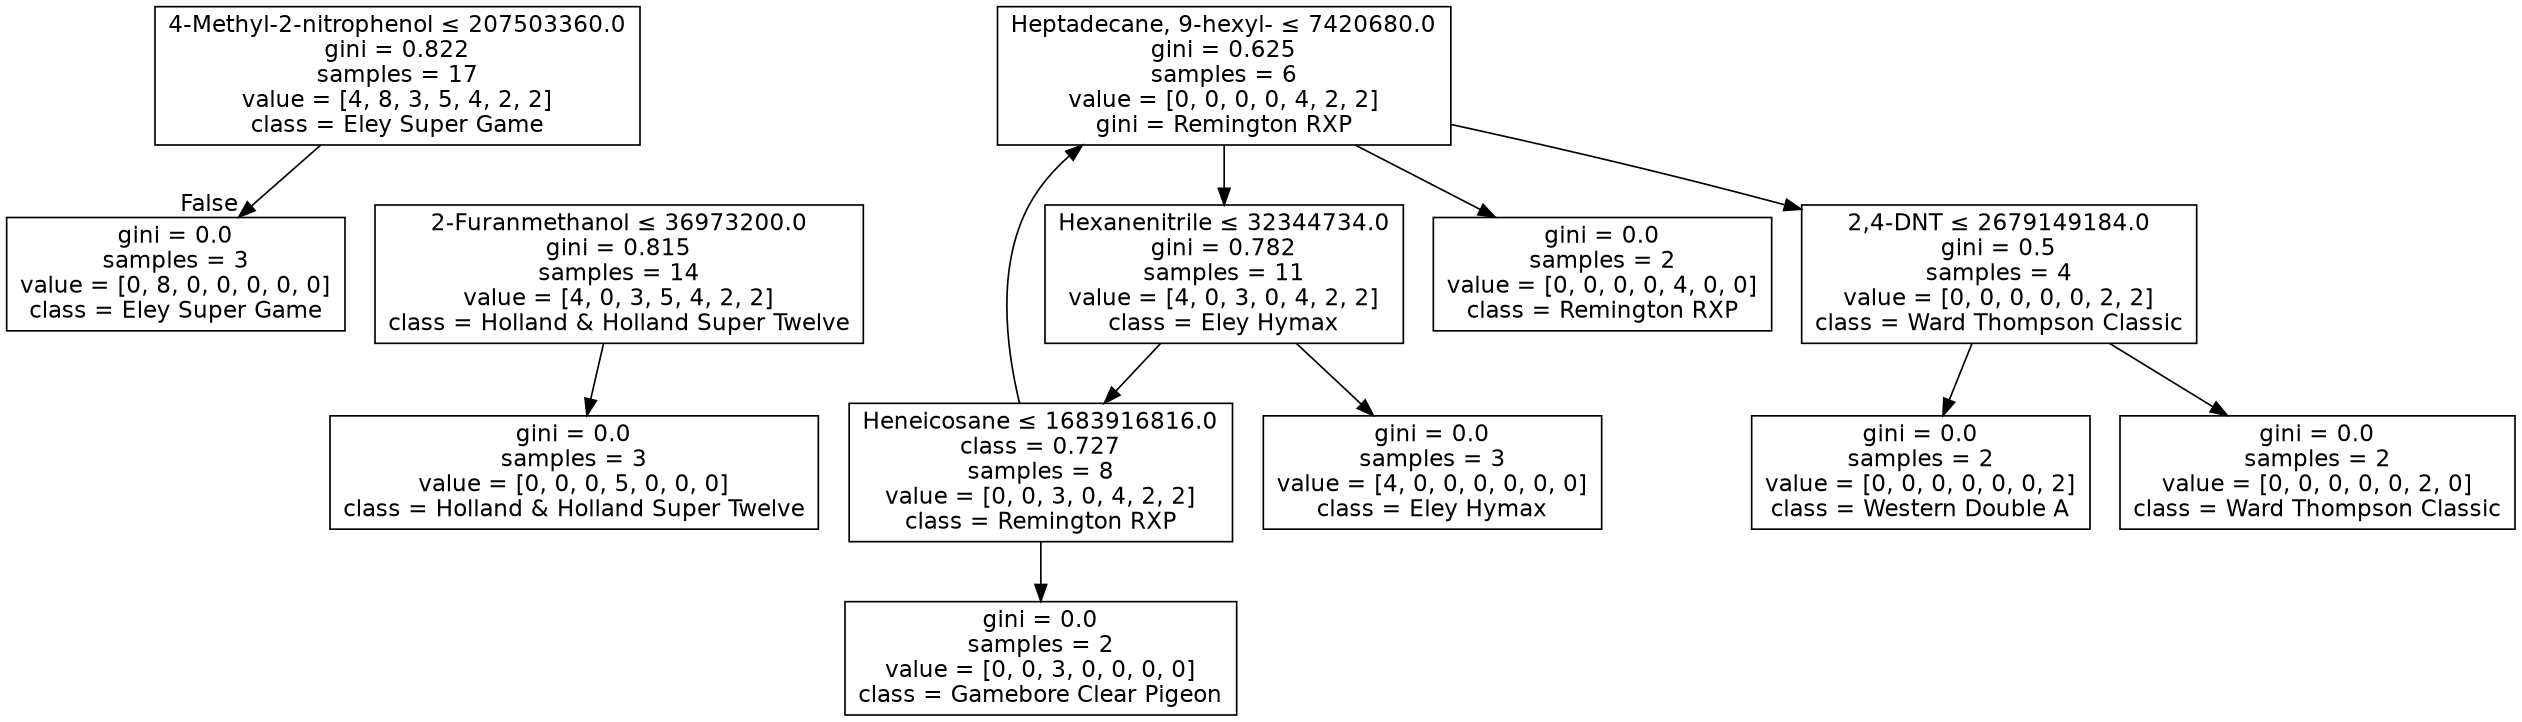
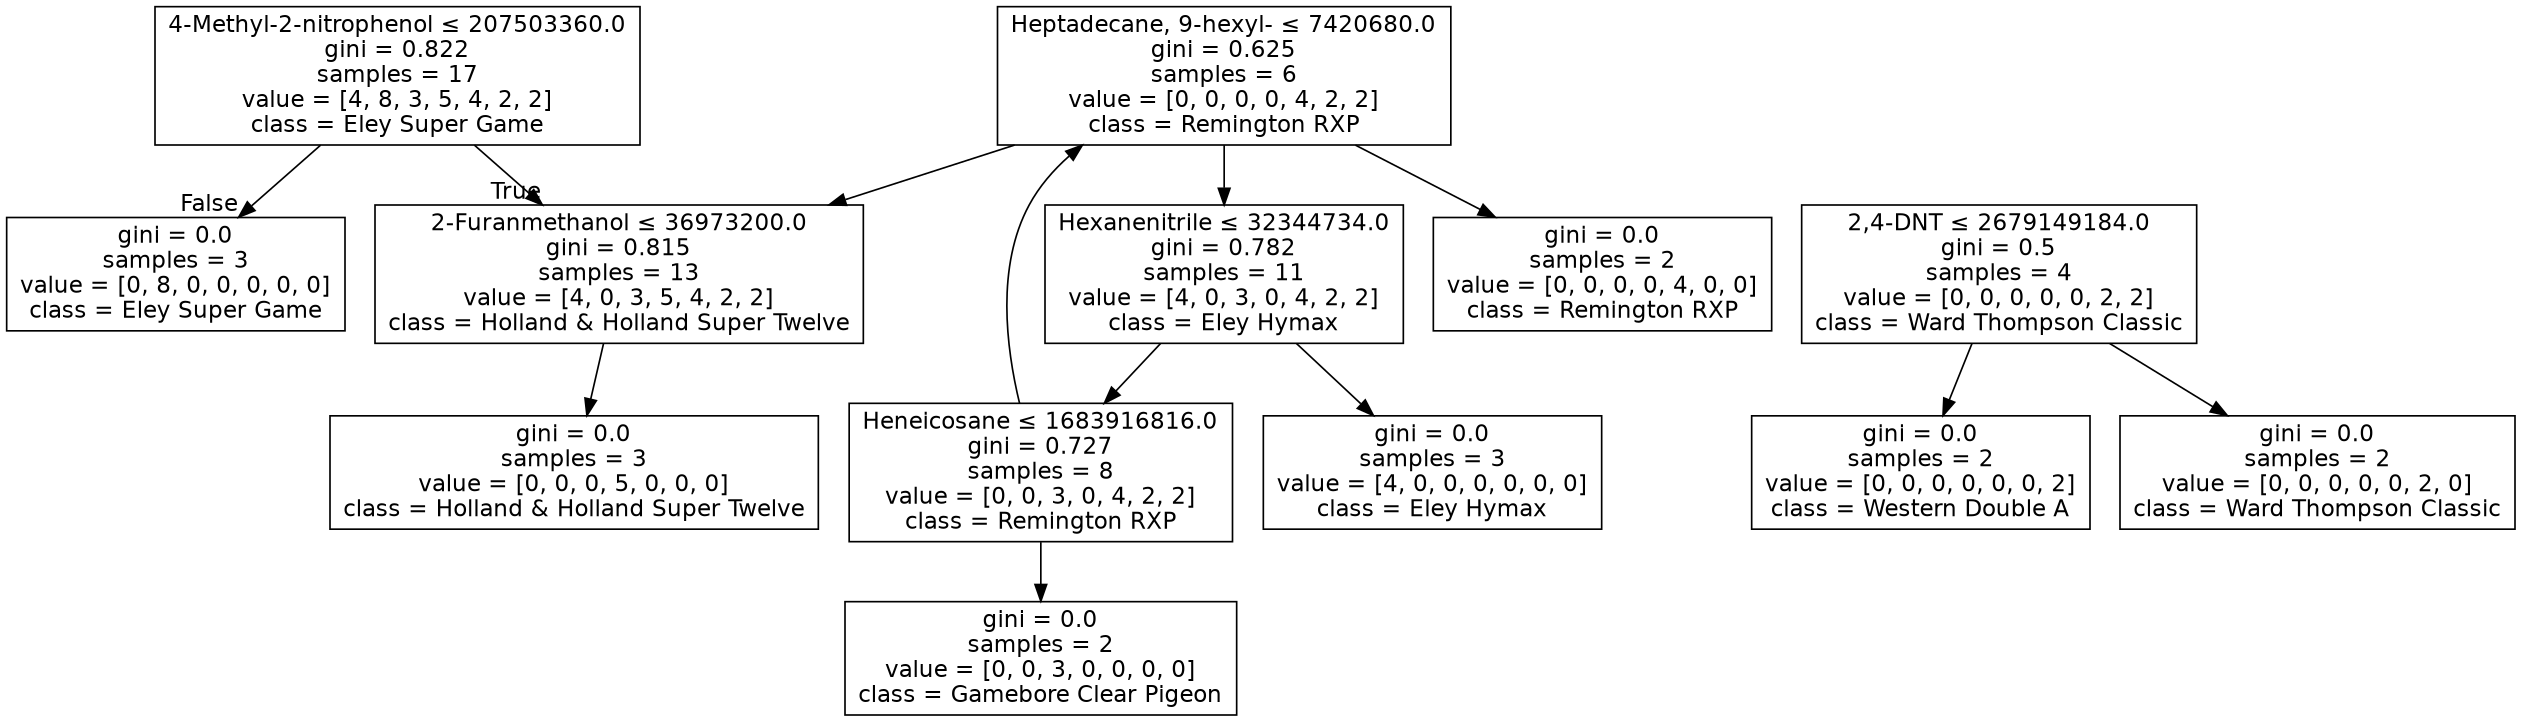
  digraph {
    node [fontname=helvetica shape=box]
    edge [fontname=helvetica]
    n1 [label=<4-Methyl-2-nitrophenol &le; 207503360.0<br/>gini = 0.822<br/>samples = 17<br/>value = [4, 8, 3, 5, 4, 2, 2]<br/>class = Eley Super Game>]
-   n2 [label=<2-Furanmethanol &le; 36973200.0<br/>gini = 0.815<br/>samples = 14<br/>value = [4, 0, 3, 5, 4, 2, 2]<br/>class = Holland &amp; Holland Super Twelve>]
+   n2 [label=<2-Furanmethanol &le; 36973200.0<br/>gini = 0.815<br/>samples = 13<br/>value = [4, 0, 3, 5, 4, 2, 2]<br/>class = Holland &amp; Holland Super Twelve>]
    n3 [label=<gini = 0.0<br/>samples = 3<br/>value = [0, 8, 0, 0, 0, 0, 0]<br/>class = Eley Super Game>]
    n4 [label=<gini = 0.0<br/>samples = 3<br/>value = [0, 0, 0, 5, 0, 0, 0]<br/>class = Holland &amp; Holland Super Twelve>]
    n5 [label=<Hexanenitrile &le; 32344734.0<br/>gini = 0.782<br/>samples = 11<br/>value = [4, 0, 3, 0, 4, 2, 2]<br/>class = Eley Hymax>]
-   n6 [label=<Heneicosane &le; 1683916816.0<br/>class = 0.727<br/>samples = 8<br/>value = [0, 0, 3, 0, 4, 2, 2]<br/>class = Remington RXP>]
+   n6 [label=<Heneicosane &le; 1683916816.0<br/>gini = 0.727<br/>samples = 8<br/>value = [0, 0, 3, 0, 4, 2, 2]<br/>class = Remington RXP>]
    n7 [label=<gini = 0.0<br/>samples = 3<br/>value = [4, 0, 0, 0, 0, 0, 0]<br/>class = Eley Hymax>]
-   n8 [label=<Heptadecane, 9-hexyl- &le; 7420680.0<br/>gini = 0.625<br/>samples = 6<br/>value = [0, 0, 0, 0, 4, 2, 2]<br/>gini = Remington RXP>]
+   n8 [label=<Heptadecane, 9-hexyl- &le; 7420680.0<br/>gini = 0.625<br/>samples = 6<br/>value = [0, 0, 0, 0, 4, 2, 2]<br/>class = Remington RXP>]
    n9 [label=<gini = 0.0<br/>samples = 2<br/>value = [0, 0, 3, 0, 0, 0, 0]<br/>class = Gamebore Clear Pigeon>]
    n10 [label=<gini = 0.0<br/>samples = 2<br/>value = [0, 0, 0, 0, 4, 0, 0]<br/>class = Remington RXP>]
    n11 [label=<2,4-DNT &le; 2679149184.0<br/>gini = 0.5<br/>samples = 4<br/>value = [0, 0, 0, 0, 0, 2, 2]<br/>class = Ward Thompson Classic>]
    n12 [label=<gini = 0.0<br/>samples = 2<br/>value = [0, 0, 0, 0, 0, 0, 2]<br/>class = Western Double A>]
    n13 [label=<gini = 0.0<br/>samples = 2<br/>value = [0, 0, 0, 0, 0, 2, 0]<br/>class = Ward Thompson Classic>]
+   n1 -> n2 [headlabel=True labelangle=45 labeldistance=2.5]
    n1 -> n3 [headlabel=False labelangle=-45 labeldistance=2.5]
    n2 -> n4
    n5 -> n6
    n5 -> n7
    n6 -> n8
    n6 -> n9
    n8 -> n5
    n8 -> n10
-   n8 -> n11
+   n8 -> n2
    n11 -> n12
    n11 -> n13
  }
